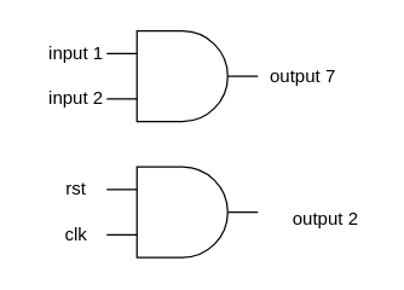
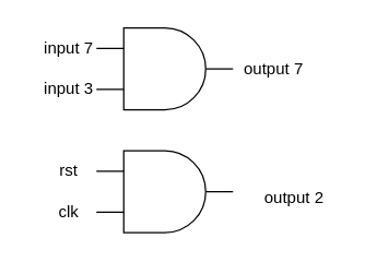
  <mxCell id="0" />
  <mxCell id="1" parent="0" />
  <mxCell id="2" value="" style="verticalLabelPosition=bottom;shadow=0;dashed=0;align=center;html=1;verticalAlign=top;shape=mxgraph.electrical.logic_gates.logic_gate;operation=and;" vertex="1" parent="1"><mxGeometry x="70" y="20" width="100" height="60" as="geometry" /></mxCell>
  <mxCell id="3" value="" style="verticalLabelPosition=bottom;shadow=0;dashed=0;align=center;html=1;verticalAlign=top;shape=mxgraph.electrical.logic_gates.logic_gate;operation=and;" vertex="1" parent="1"><mxGeometry x="70" y="110" width="100" height="60" as="geometry" /></mxCell>
- <mxCell id="4" value="input 1" style="text;html=1;strokeColor=none;fillColor=none;align=center;verticalAlign=middle;whiteSpace=wrap;rounded=0;" vertex="1" parent="1"><mxGeometry x="20" y="20" width="60" height="30" as="geometry" /></mxCell>
- <mxCell id="5" value="input 2" style="text;html=1;strokeColor=none;fillColor=none;align=center;verticalAlign=middle;whiteSpace=wrap;rounded=0;" vertex="1" parent="1"><mxGeometry x="20" y="50" width="60" height="30" as="geometry" /></mxCell>
+ <mxCell id="4" value="input 7" style="text;html=1;strokeColor=none;fillColor=none;align=center;verticalAlign=middle;whiteSpace=wrap;rounded=0;" vertex="1" parent="1"><mxGeometry x="20" y="20" width="60" height="30" as="geometry" /></mxCell>
+ <mxCell id="5" value="input 3" style="text;html=1;strokeColor=none;fillColor=none;align=center;verticalAlign=middle;whiteSpace=wrap;rounded=0;" vertex="1" parent="1"><mxGeometry x="20" y="50" width="60" height="30" as="geometry" /></mxCell>
  <mxCell id="6" value="rst" style="text;html=1;strokeColor=none;fillColor=none;align=center;verticalAlign=middle;whiteSpace=wrap;rounded=0;" vertex="1" parent="1"><mxGeometry x="20" y="110" width="60" height="30" as="geometry" /></mxCell>
  <mxCell id="7" value="clk" style="text;html=1;strokeColor=none;fillColor=none;align=center;verticalAlign=middle;whiteSpace=wrap;rounded=0;" vertex="1" parent="1"><mxGeometry x="20" y="140" width="60" height="30" as="geometry" /></mxCell>
  <mxCell id="8" value="output 7" style="text;html=1;strokeColor=none;fillColor=none;align=center;verticalAlign=middle;whiteSpace=wrap;rounded=0;" vertex="1" parent="1"><mxGeometry x="170" y="35" width="60" height="30" as="geometry" /></mxCell>
  <mxCell id="9" value="output 2" style="text;html=1;strokeColor=none;fillColor=none;align=center;verticalAlign=middle;whiteSpace=wrap;rounded=0;" vertex="1" parent="1"><mxGeometry x="185" y="130" width="60" height="30" as="geometry" /></mxCell>
